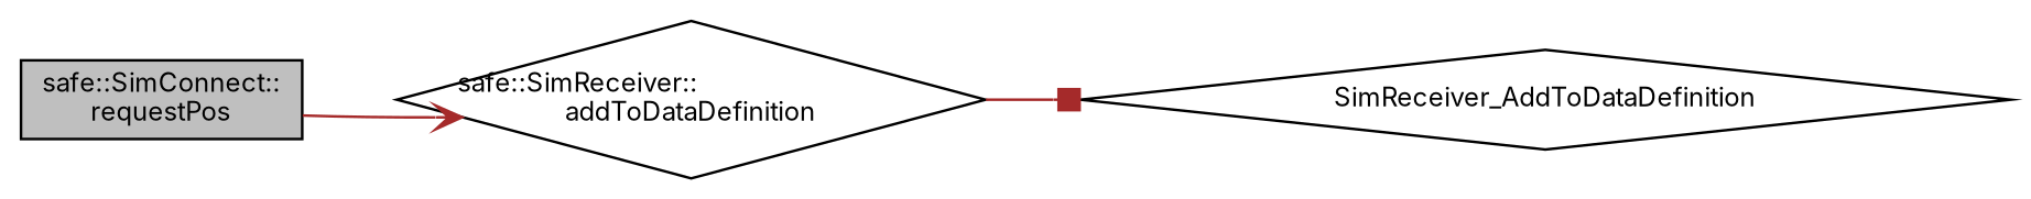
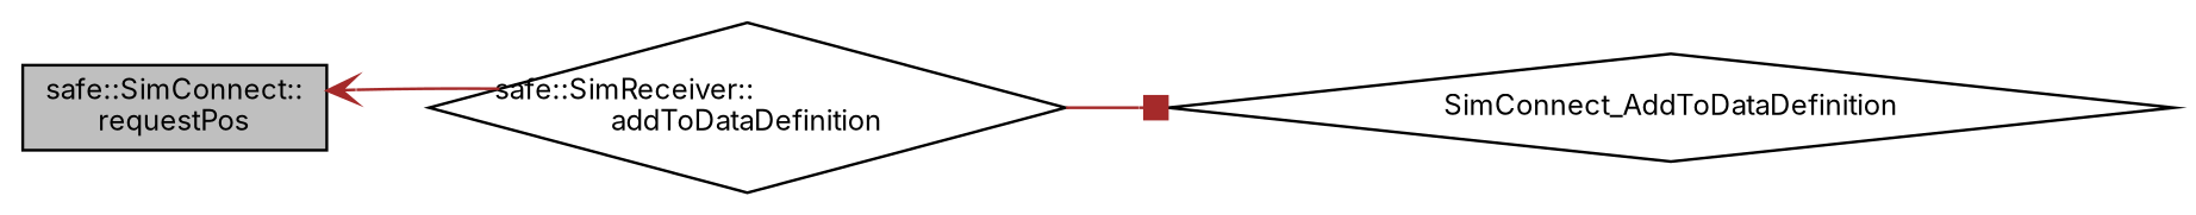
  digraph {
    fontname=Inter
    rankdir=LR
    node [color=black fontname=Inter fontsize=10 shape=diamond]
    edge [color=brown fontname=Inter fontsize=10 labelfontname=FreeSans labelfontsize=10 style=solid]
    n1 [fillcolor=grey75 fontcolor=black height=0.2 label="safe::SimConnect::\lrequestPos" shape=box style=filled width=0.4]
    n2 [height=0.2 label="safe::SimReceiver::\laddToDataDefinition" width=0.4]
-   n3 [height=0.2 label=SimReceiver_AddToDataDefinition width=0.4]
-   n1 -> n2 [arrowhead=vee]
+   n3 [height=0.2 label=SimConnect_AddToDataDefinition width=0.4]
+   n2 -> n1 [arrowhead=vee]
    n2 -> n3 [arrowhead=box]
  }
